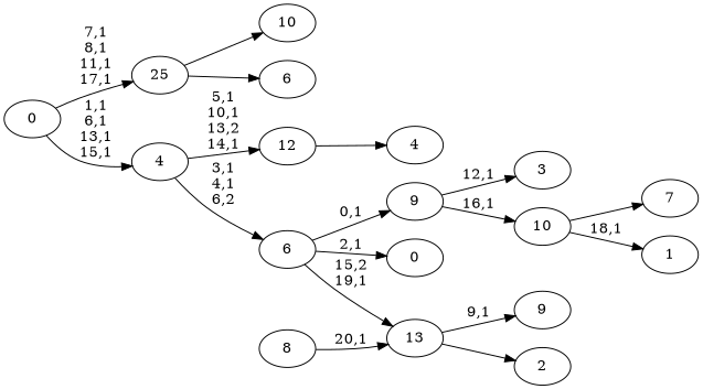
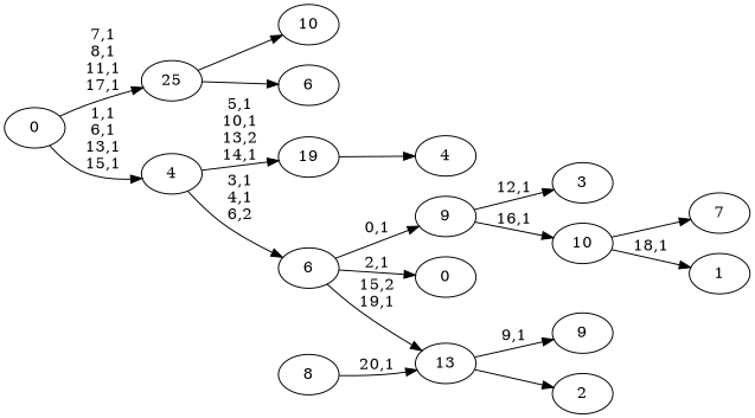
  digraph {
    rankdir=LR
    n1 [label=10]
    n2 [label=9]
    n3 [label=8]
    13
    n5 [label=7]
    n6 [label=6]
    25
    n8 [label=4]
-   19 [label=12]
+   19
    n10 [label=3]
    n11 [label=2]
    n12 [label=1]
    10
    9
    n15 [label=0]
    6
    4
    0
    n3 -> 13 [label="20,1"]
    13 -> n2 [label="9,1"]
    13 -> n11
    25 -> n1
    25 -> n6
    19 -> n8
    10 -> n5
    10 -> n12 [label="18,1"]
    9 -> n10 [label="12,1"]
    9 -> 10 [label="16,1"]
    6 -> 13 [label="15,2\n19,1"]
    6 -> 9 [label="0,1"]
    6 -> n15 [label="2,1"]
    4 -> 19 [label="5,1\n10,1\n13,2\n14,1"]
    4 -> 6 [label="3,1\n4,1\n6,2"]
    0 -> 25 [label="7,1\n8,1\n11,1\n17,1"]
    0 -> 4 [label="1,1\n6,1\n13,1\n15,1"]
  }
